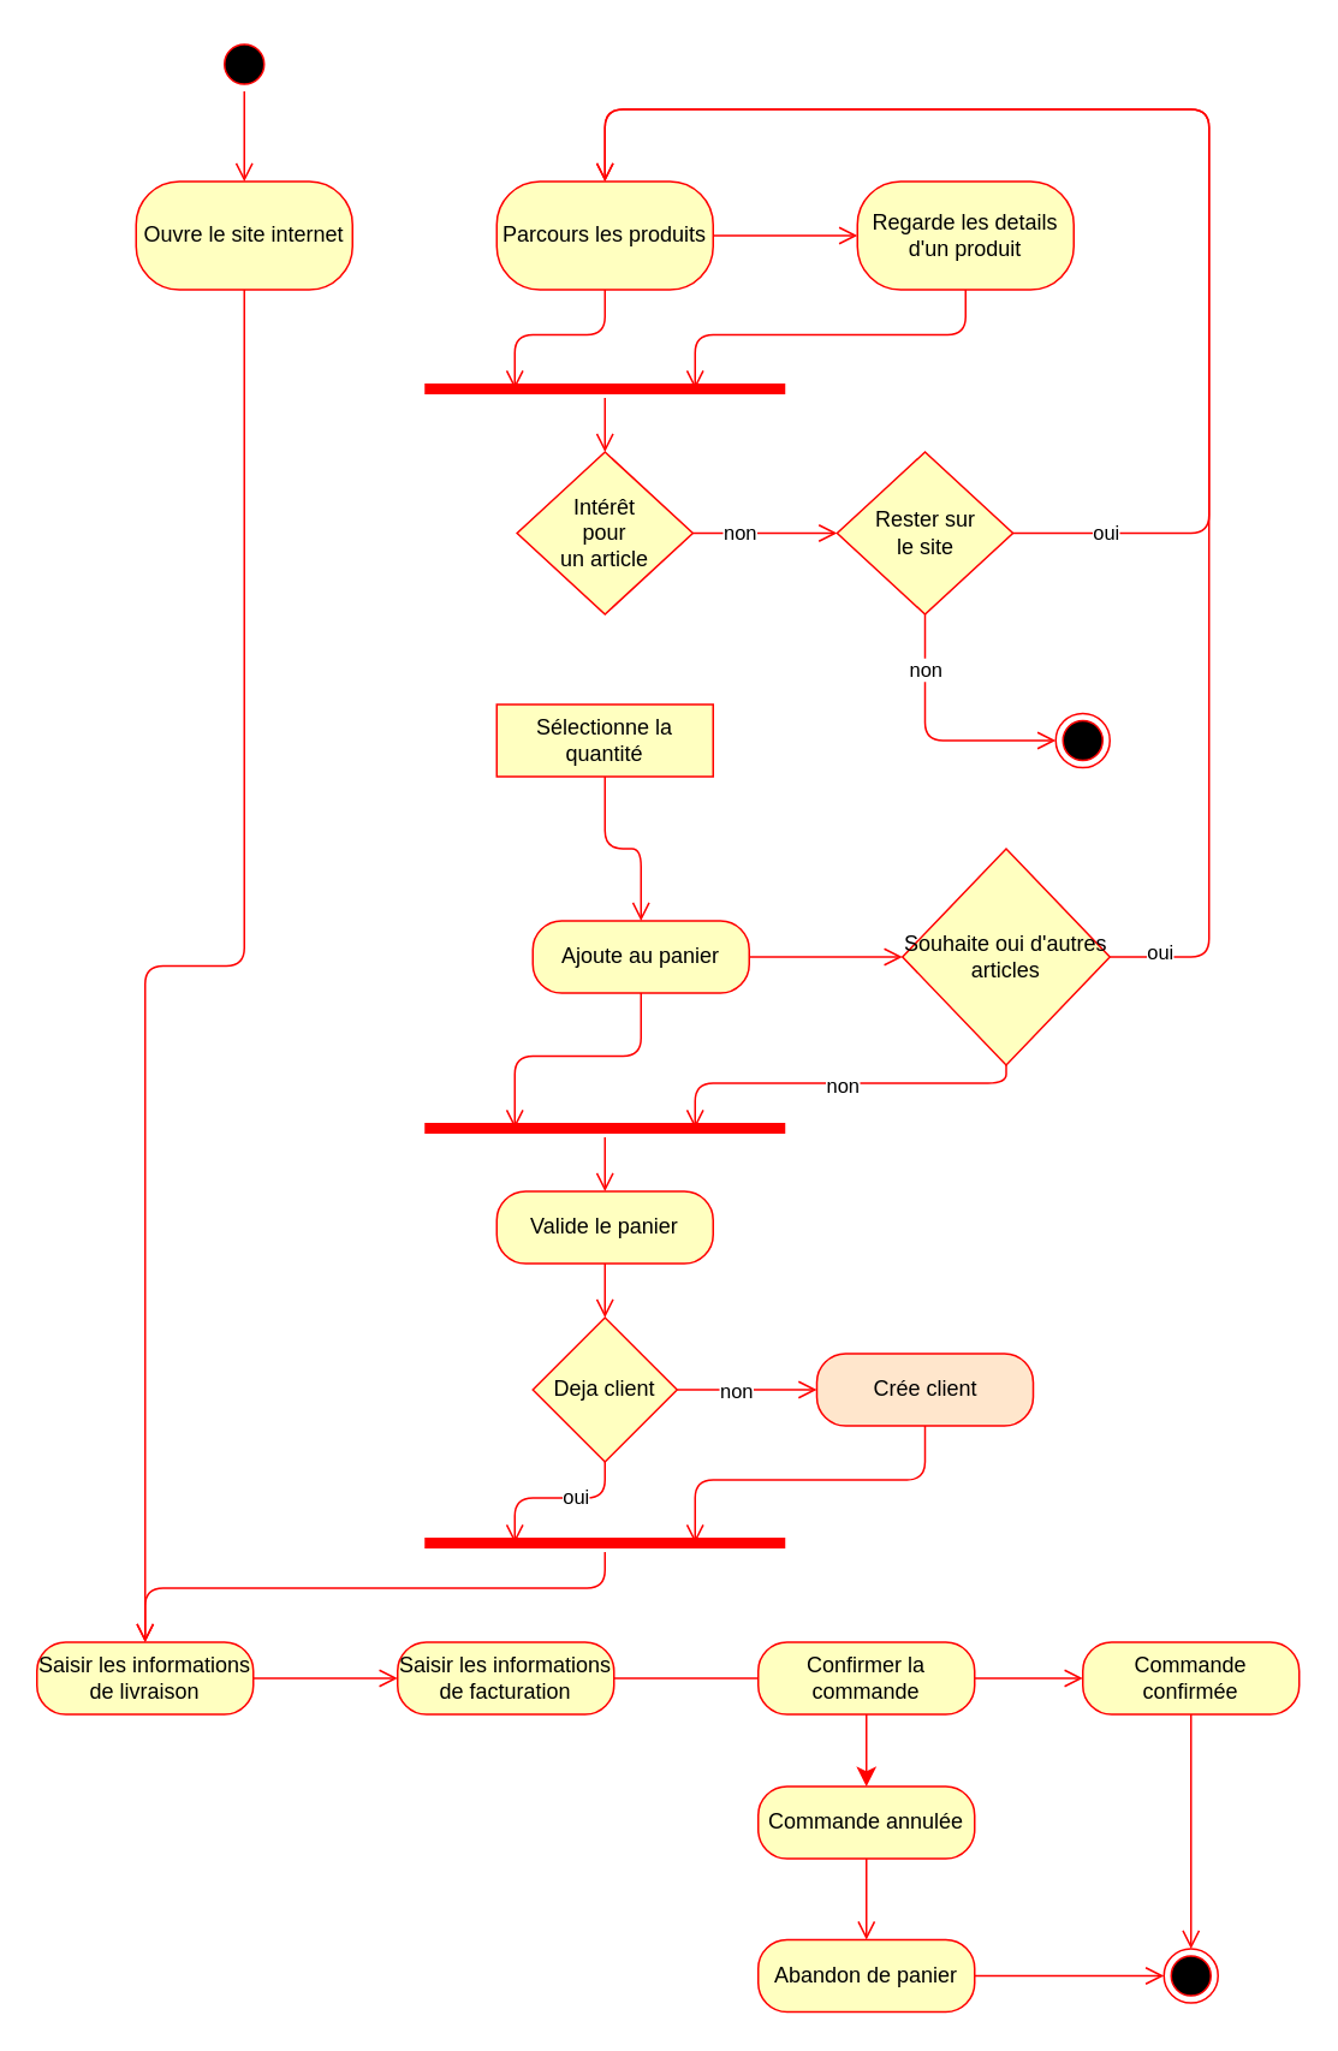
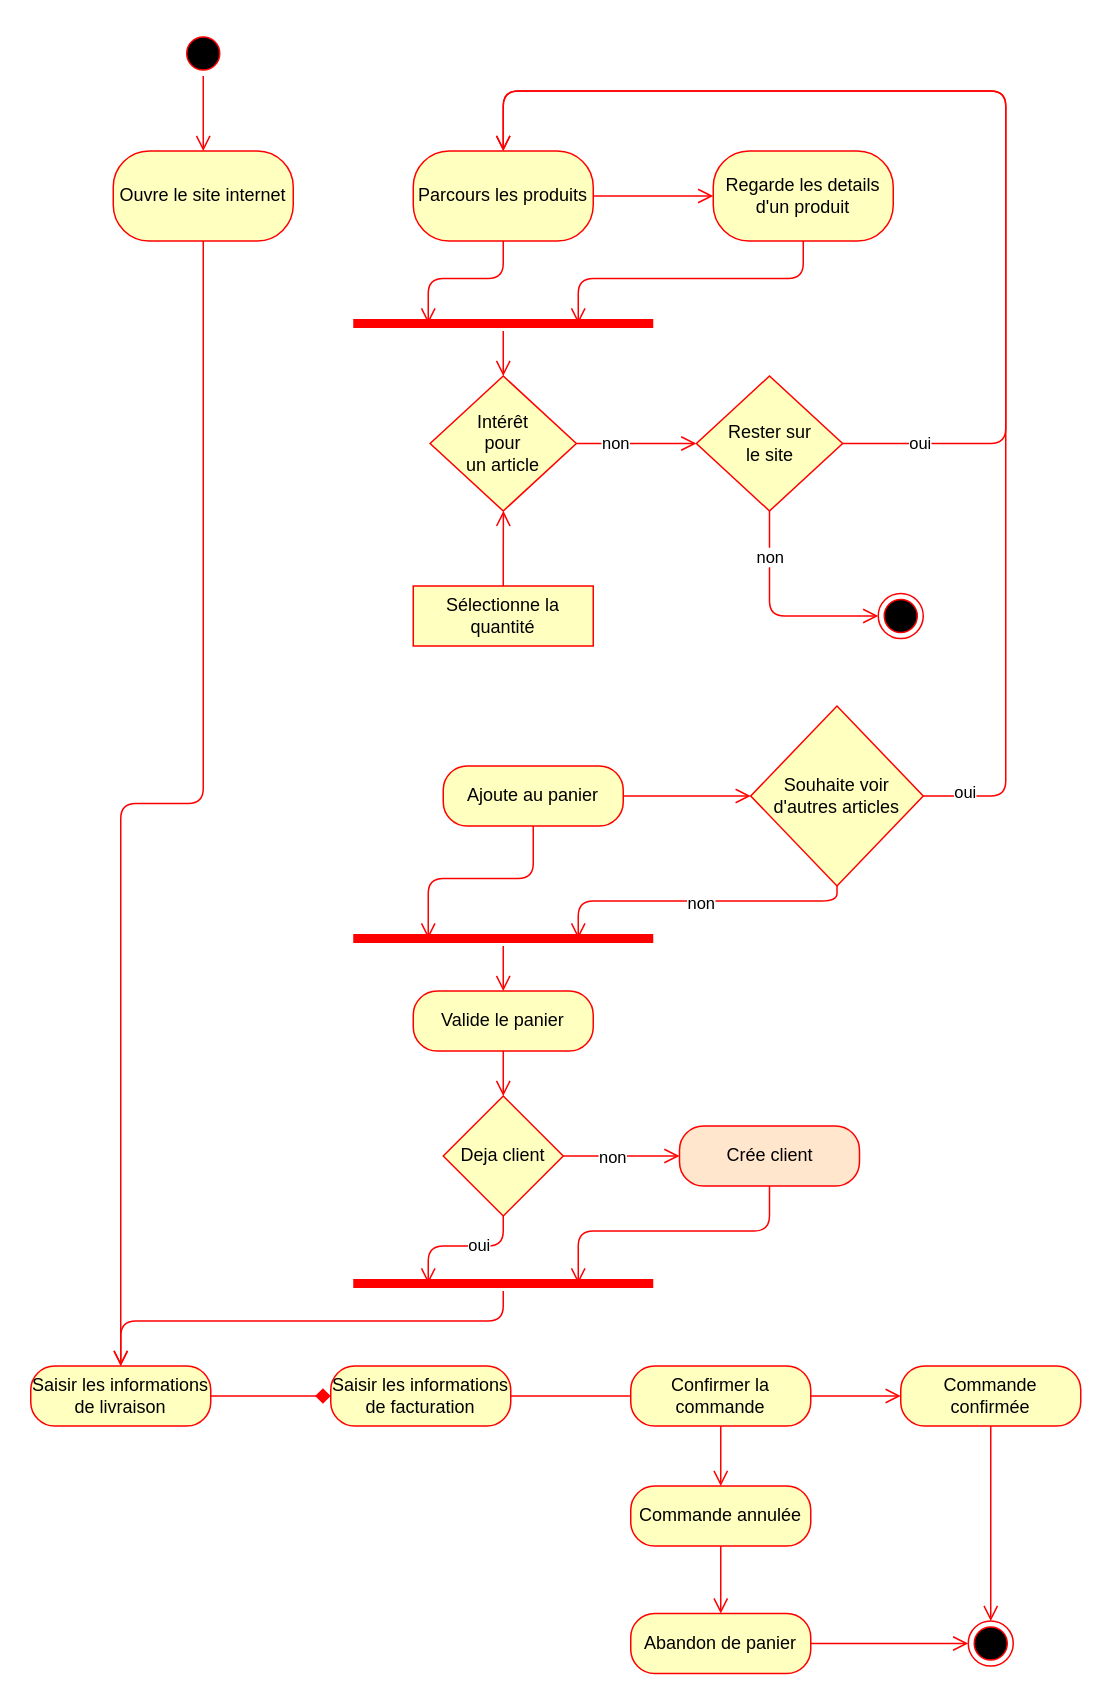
  <mxCell id="0" />
  <mxCell id="1" parent="0" />
  <mxCell id="2" value="" style="ellipse;html=1;shape=endState;fillColor=#000000;strokeColor=#ff0000;" vertex="1" parent="1"><mxGeometry x="585" y="395" width="30" height="30" as="geometry" /></mxCell>
  <mxCell id="3" style="edgeStyle=orthogonalEdgeStyle;rounded=1;orthogonalLoop=1;jettySize=auto;html=1;exitX=0.5;exitY=1;exitDx=0;exitDy=0;entryX=0;entryY=0.5;entryDx=0;entryDy=0;verticalAlign=bottom;strokeColor=#ff0000;endArrow=open;endSize=8;" edge="1" parent="1" source="17" target="2"><mxGeometry relative="1" as="geometry"><mxPoint x="380" y="700" as="sourcePoint" /><mxPoint x="600" y="365" as="targetPoint" /></mxGeometry></mxCell>
  <mxCell id="4" value="non" style="edgeLabel;html=1;align=center;verticalAlign=middle;resizable=0;points=[];" vertex="1" connectable="0" parent="3"><mxGeometry x="-0.109" y="2" relative="1" as="geometry"><mxPoint x="-2.06" y="-32.86" as="offset" /></mxGeometry></mxCell>
  <mxCell id="5" value="" style="edgeStyle=orthogonalEdgeStyle;rounded=1;orthogonalLoop=1;jettySize=auto;html=1;verticalAlign=bottom;strokeColor=#ff0000;endArrow=open;endSize=8;" edge="1" parent="1" source="7" target="11"><mxGeometry relative="1" as="geometry" /></mxCell>
  <mxCell id="6" style="edgeStyle=orthogonalEdgeStyle;rounded=1;orthogonalLoop=1;jettySize=auto;html=1;exitX=0.5;exitY=1;exitDx=0;exitDy=0;entryX=0.25;entryY=0.5;entryDx=0;entryDy=0;entryPerimeter=0;verticalAlign=bottom;strokeColor=#ff0000;endArrow=open;endSize=8;" edge="1" parent="1" source="7" target="55"><mxGeometry relative="1" as="geometry" /></mxCell>
  <mxCell id="7" value="&lt;span&gt;Parcours les produits&lt;/span&gt;" style="whiteSpace=wrap;html=1;rounded=1;strokeColor=#ff0000;fillColor=#ffffc0;arcSize=40;" vertex="1" parent="1"><mxGeometry x="275" y="100" width="120" height="60" as="geometry" /></mxCell>
  <mxCell id="8" value="" style="edgeStyle=orthogonalEdgeStyle;rounded=1;orthogonalLoop=1;jettySize=auto;html=1;verticalAlign=bottom;strokeColor=#ff0000;endArrow=open;endSize=8;" edge="1" parent="1" source="9" target="42"><mxGeometry relative="1" as="geometry" /></mxCell>
  <mxCell id="9" value="Ouvre le site internet" style="whiteSpace=wrap;html=1;rounded=1;strokeColor=#ff0000;fillColor=#ffffc0;arcSize=40;" vertex="1" parent="1"><mxGeometry x="75" y="100" width="120" height="60" as="geometry" /></mxCell>
  <mxCell id="10" style="edgeStyle=orthogonalEdgeStyle;rounded=1;orthogonalLoop=1;jettySize=auto;html=1;exitX=0.5;exitY=1;exitDx=0;exitDy=0;entryX=0.75;entryY=0.5;entryDx=0;entryDy=0;entryPerimeter=0;verticalAlign=bottom;strokeColor=#ff0000;endArrow=open;endSize=8;" edge="1" parent="1" source="11" target="55"><mxGeometry relative="1" as="geometry" /></mxCell>
  <mxCell id="11" value="&lt;span&gt;Regarde les details d'un produit&lt;/span&gt;" style="whiteSpace=wrap;html=1;rounded=1;strokeColor=#ff0000;fillColor=#ffffc0;arcSize=40;" vertex="1" parent="1"><mxGeometry x="475" y="100" width="120" height="60" as="geometry" /></mxCell>
  <mxCell id="12" value="" style="edgeStyle=orthogonalEdgeStyle;rounded=1;orthogonalLoop=1;jettySize=auto;html=1;verticalAlign=bottom;strokeColor=#ff0000;endArrow=open;endSize=8;" edge="1" parent="1" source="14" target="17"><mxGeometry relative="1" as="geometry" /></mxCell>
  <mxCell id="13" value="non" style="edgeLabel;html=1;align=center;verticalAlign=middle;resizable=0;points=[];" vertex="1" connectable="0" parent="12"><mxGeometry x="-0.344" y="1" relative="1" as="geometry"><mxPoint as="offset" /></mxGeometry></mxCell>
  <mxCell id="14" value="&lt;span&gt;Intérêt&lt;/span&gt;&lt;br&gt;&lt;span&gt;pour&lt;/span&gt;&lt;br&gt;&lt;span&gt;un article&lt;/span&gt;" style="rhombus;whiteSpace=wrap;html=1;rounded=1;strokeColor=#ff0000;fillColor=#ffffc0;arcSize=0;" vertex="1" parent="1"><mxGeometry x="286.25" y="250" width="97.5" height="90" as="geometry" /></mxCell>
  <mxCell id="15" style="edgeStyle=orthogonalEdgeStyle;rounded=1;orthogonalLoop=1;jettySize=auto;html=1;exitX=1;exitY=0.5;exitDx=0;exitDy=0;entryX=0.5;entryY=0;entryDx=0;entryDy=0;verticalAlign=bottom;strokeColor=#ff0000;endArrow=open;endSize=8;" edge="1" parent="1" source="17" target="7"><mxGeometry relative="1" as="geometry"><Array as="points"><mxPoint x="670" y="295" /><mxPoint x="670" y="60" /><mxPoint x="335" y="60" /></Array></mxGeometry></mxCell>
  <mxCell id="16" value="oui" style="edgeLabel;html=1;align=center;verticalAlign=middle;resizable=0;points=[];" vertex="1" connectable="0" parent="15"><mxGeometry x="-0.815" y="3" relative="1" as="geometry"><mxPoint x="-14.7" y="2.98" as="offset" /></mxGeometry></mxCell>
  <mxCell id="17" value="Rester sur&lt;br&gt;le site" style="rhombus;whiteSpace=wrap;html=1;rounded=1;strokeColor=#ff0000;fillColor=#ffffc0;arcSize=0;" vertex="1" parent="1"><mxGeometry x="463.75" y="250" width="97.5" height="90" as="geometry" /></mxCell>
- <mxCell id="18" value="" style="edgeStyle=orthogonalEdgeStyle;rounded=1;orthogonalLoop=1;jettySize=auto;html=1;verticalAlign=bottom;strokeColor=#ff0000;endArrow=open;endSize=8;" edge="1" parent="1" source="19" target="24"><mxGeometry relative="1" as="geometry" /></mxCell>
+ <mxCell id="18" value="" style="edgeStyle=orthogonalEdgeStyle;rounded=1;orthogonalLoop=1;jettySize=auto;html=1;verticalAlign=bottom;strokeColor=#ff0000;endArrow=open;endSize=8;" edge="1" parent="1" source="19" target="14"><mxGeometry relative="1" as="geometry" /></mxCell>
  <mxCell id="19" value="Sélectionne la quantité" style="whiteSpace=wrap;html=1;arcSize=40;fontColor=#000000;fillColor=#ffffc0;strokeColor=#ff0000;rounded=0;" vertex="1" parent="1"><mxGeometry x="275" y="390" width="120" height="40" as="geometry" /></mxCell>
  <mxCell id="20" value="" style="edgeStyle=orthogonalEdgeStyle;rounded=1;orthogonalLoop=1;jettySize=auto;html=1;verticalAlign=bottom;strokeColor=#ff0000;endArrow=open;endSize=8;" edge="1" parent="1" source="21" target="9"><mxGeometry relative="1" as="geometry" /></mxCell>
  <mxCell id="21" value="" style="ellipse;html=1;shape=startState;fillColor=#000000;strokeColor=#ff0000;" vertex="1" parent="1"><mxGeometry x="120" y="20" width="30" height="30" as="geometry" /></mxCell>
  <mxCell id="22" value="" style="edgeStyle=orthogonalEdgeStyle;rounded=1;orthogonalLoop=1;jettySize=auto;html=1;verticalAlign=bottom;strokeColor=#ff0000;endArrow=open;endSize=8;" edge="1" parent="1" source="24" target="29"><mxGeometry relative="1" as="geometry" /></mxCell>
  <mxCell id="23" style="edgeStyle=orthogonalEdgeStyle;rounded=1;orthogonalLoop=1;jettySize=auto;html=1;exitX=0.5;exitY=1;exitDx=0;exitDy=0;entryX=0.25;entryY=0.5;entryDx=0;entryDy=0;entryPerimeter=0;verticalAlign=bottom;strokeColor=#ff0000;endArrow=open;endSize=8;" edge="1" parent="1" source="24" target="58"><mxGeometry relative="1" as="geometry" /></mxCell>
  <mxCell id="24" value="Ajoute au panier" style="rounded=1;whiteSpace=wrap;html=1;arcSize=40;fontColor=#000000;fillColor=#ffffc0;strokeColor=#ff0000;" vertex="1" parent="1"><mxGeometry x="295" y="510" width="120" height="40" as="geometry" /></mxCell>
  <mxCell id="25" style="edgeStyle=orthogonalEdgeStyle;rounded=1;orthogonalLoop=1;jettySize=auto;html=1;exitX=1;exitY=0.5;exitDx=0;exitDy=0;entryX=0.5;entryY=0;entryDx=0;entryDy=0;verticalAlign=bottom;strokeColor=#ff0000;endArrow=open;endSize=8;" edge="1" parent="1" source="29" target="7"><mxGeometry relative="1" as="geometry"><Array as="points"><mxPoint x="670" y="530" /><mxPoint x="670" y="60" /><mxPoint x="335" y="60" /></Array></mxGeometry></mxCell>
  <mxCell id="26" value="oui" style="edgeLabel;html=1;align=center;verticalAlign=middle;resizable=0;points=[];" vertex="1" connectable="0" parent="25"><mxGeometry x="-0.939" y="3" relative="1" as="geometry"><mxPoint as="offset" /></mxGeometry></mxCell>
  <mxCell id="27" style="edgeStyle=orthogonalEdgeStyle;rounded=1;orthogonalLoop=1;jettySize=auto;html=1;exitX=0.5;exitY=1;exitDx=0;exitDy=0;entryX=0.75;entryY=0.5;entryDx=0;entryDy=0;entryPerimeter=0;verticalAlign=bottom;strokeColor=#ff0000;endArrow=open;endSize=8;" edge="1" parent="1" source="29" target="58"><mxGeometry relative="1" as="geometry"><Array as="points"><mxPoint x="558" y="600" /><mxPoint x="385" y="600" /></Array></mxGeometry></mxCell>
  <mxCell id="28" value="non" style="edgeLabel;html=1;align=center;verticalAlign=middle;resizable=0;points=[];" vertex="1" connectable="0" parent="27"><mxGeometry x="-0.031" y="1" relative="1" as="geometry"><mxPoint as="offset" /></mxGeometry></mxCell>
- <mxCell id="29" value="Souhaite oui d'autres articles" style="rhombus;whiteSpace=wrap;html=1;rounded=1;strokeColor=#ff0000;fillColor=#ffffc0;arcSize=0;" vertex="1" parent="1"><mxGeometry x="500" y="470" width="115" height="120" as="geometry" /></mxCell>
+ <mxCell id="29" value="Souhaite voir d'autres articles" style="rhombus;whiteSpace=wrap;html=1;rounded=1;strokeColor=#ff0000;fillColor=#ffffc0;arcSize=0;" vertex="1" parent="1"><mxGeometry x="500" y="470" width="115" height="120" as="geometry" /></mxCell>
  <mxCell id="30" value="" style="edgeStyle=orthogonalEdgeStyle;rounded=1;orthogonalLoop=1;jettySize=auto;html=1;verticalAlign=bottom;strokeColor=#ff0000;endArrow=open;endSize=8;" edge="1" parent="1" source="31" target="36"><mxGeometry relative="1" as="geometry" /></mxCell>
  <mxCell id="31" value="Valide le panier" style="rounded=1;whiteSpace=wrap;html=1;arcSize=40;fontColor=#000000;fillColor=#ffffc0;strokeColor=#ff0000;" vertex="1" parent="1"><mxGeometry x="275" y="660" width="120" height="40" as="geometry" /></mxCell>
  <mxCell id="32" value="" style="edgeStyle=orthogonalEdgeStyle;rounded=1;orthogonalLoop=1;jettySize=auto;html=1;verticalAlign=bottom;strokeColor=#ff0000;endArrow=open;endSize=8;" edge="1" parent="1" source="36" target="38"><mxGeometry relative="1" as="geometry" /></mxCell>
  <mxCell id="33" value="non" style="edgeLabel;html=1;align=center;verticalAlign=middle;resizable=0;points=[];" vertex="1" connectable="0" parent="32"><mxGeometry x="-0.174" relative="1" as="geometry"><mxPoint as="offset" /></mxGeometry></mxCell>
  <mxCell id="34" value="" style="edgeStyle=orthogonalEdgeStyle;rounded=1;orthogonalLoop=1;jettySize=auto;html=1;verticalAlign=bottom;strokeColor=#ff0000;endArrow=open;endSize=8;entryX=0.25;entryY=0.5;entryDx=0;entryDy=0;entryPerimeter=0;" edge="1" parent="1" source="36" target="39"><mxGeometry relative="1" as="geometry" /></mxCell>
  <mxCell id="35" value="oui" style="edgeLabel;html=1;align=center;verticalAlign=middle;resizable=0;points=[];" vertex="1" connectable="0" parent="34"><mxGeometry x="-0.212" y="-1" relative="1" as="geometry"><mxPoint as="offset" /></mxGeometry></mxCell>
  <mxCell id="36" value="Deja client" style="rhombus;whiteSpace=wrap;html=1;rounded=1;strokeColor=#ff0000;fillColor=#ffffc0;arcSize=0;" vertex="1" parent="1"><mxGeometry x="295" y="730" width="80" height="80" as="geometry" /></mxCell>
  <mxCell id="37" style="edgeStyle=orthogonalEdgeStyle;rounded=1;orthogonalLoop=1;jettySize=auto;html=1;exitX=0.5;exitY=1;exitDx=0;exitDy=0;entryX=0.75;entryY=0.5;entryDx=0;entryDy=0;entryPerimeter=0;verticalAlign=bottom;strokeColor=#ff0000;endArrow=open;endSize=8;" edge="1" parent="1" source="38" target="39"><mxGeometry relative="1" as="geometry" /></mxCell>
  <mxCell id="38" value="Crée client" style="rounded=1;whiteSpace=wrap;html=1;arcSize=40;fontColor=#000000;fillColor=#ffe6cc;strokeColor=#ff0000;" vertex="1" parent="1"><mxGeometry x="452.5" y="750" width="120" height="40" as="geometry" /></mxCell>
  <mxCell id="39" value="" style="shape=line;html=1;strokeWidth=6;strokeColor=#ff0000;" vertex="1" parent="1"><mxGeometry x="235" y="850" width="200" height="10" as="geometry" /></mxCell>
  <mxCell id="40" value="" style="edgeStyle=orthogonalEdgeStyle;html=1;verticalAlign=bottom;endArrow=open;endSize=8;strokeColor=#ff0000;entryX=0.5;entryY=0;entryDx=0;entryDy=0;" edge="1" source="39" parent="1" target="42"><mxGeometry relative="1" as="geometry"><mxPoint x="335" y="930" as="targetPoint" /><Array as="points"><mxPoint x="335" y="880" /><mxPoint x="80" y="880" /></Array></mxGeometry></mxCell>
- <mxCell id="41" value="" style="edgeStyle=orthogonalEdgeStyle;rounded=1;orthogonalLoop=1;jettySize=auto;html=1;verticalAlign=bottom;strokeColor=#ff0000;endArrow=open;endSize=8;" edge="1" parent="1" source="42" target="44"><mxGeometry relative="1" as="geometry" /></mxCell>
+ <mxCell id="41" value="" style="edgeStyle=orthogonalEdgeStyle;rounded=1;orthogonalLoop=1;jettySize=auto;html=1;verticalAlign=bottom;strokeColor=#ff0000;endArrow=diamond;endSize=8;" edge="1" parent="1" source="42" target="44"><mxGeometry relative="1" as="geometry" /></mxCell>
  <mxCell id="42" value="Saisir les informations de livraison" style="rounded=1;whiteSpace=wrap;html=1;arcSize=40;fontColor=#000000;fillColor=#ffffc0;strokeColor=#ff0000;" vertex="1" parent="1"><mxGeometry x="20" y="910" width="120" height="40" as="geometry" /></mxCell>
  <mxCell id="43" value="" style="edgeStyle=orthogonalEdgeStyle;rounded=1;orthogonalLoop=1;jettySize=auto;html=1;verticalAlign=bottom;strokeColor=#ff0000;endArrow=none;endSize=8;" edge="1" parent="1" source="44" target="47"><mxGeometry relative="1" as="geometry" /></mxCell>
  <mxCell id="44" value="Saisir les informations de facturation" style="rounded=1;whiteSpace=wrap;html=1;arcSize=40;fontColor=#000000;fillColor=#ffffc0;strokeColor=#ff0000;" vertex="1" parent="1"><mxGeometry x="220" y="910" width="120" height="40" as="geometry" /></mxCell>
  <mxCell id="45" value="" style="edgeStyle=orthogonalEdgeStyle;rounded=1;orthogonalLoop=1;jettySize=auto;html=1;verticalAlign=bottom;strokeColor=#ff0000;endArrow=open;endSize=8;entryX=0;entryY=0.5;entryDx=0;entryDy=0;entryPerimeter=0;" edge="1" parent="1" source="47" target="50"><mxGeometry relative="1" as="geometry"><mxPoint x="600" y="970" as="targetPoint" /></mxGeometry></mxCell>
- <mxCell id="46" value="" style="edgeStyle=orthogonalEdgeStyle;rounded=1;orthogonalLoop=1;jettySize=auto;html=1;verticalAlign=bottom;strokeColor=#ff0000;endArrow=classic;endSize=8;" edge="1" parent="1" source="47" target="52"><mxGeometry relative="1" as="geometry" /></mxCell>
+ <mxCell id="46" value="" style="edgeStyle=orthogonalEdgeStyle;rounded=1;orthogonalLoop=1;jettySize=auto;html=1;verticalAlign=bottom;strokeColor=#ff0000;endArrow=open;endSize=8;" edge="1" parent="1" source="47" target="52"><mxGeometry relative="1" as="geometry" /></mxCell>
  <mxCell id="47" value="Confirmer la commande" style="rounded=1;whiteSpace=wrap;html=1;arcSize=40;fontColor=#000000;fillColor=#ffffc0;strokeColor=#ff0000;" vertex="1" parent="1"><mxGeometry x="420" y="910" width="120" height="40" as="geometry" /></mxCell>
  <mxCell id="48" value="" style="edgeStyle=orthogonalEdgeStyle;rounded=1;orthogonalLoop=1;jettySize=auto;html=1;verticalAlign=bottom;strokeColor=#ff0000;endArrow=open;endSize=8;exitX=0.5;exitY=0;exitDx=0;exitDy=0;" edge="1" parent="1" source="50" target="49"><mxGeometry relative="1" as="geometry"><mxPoint x="647.5" y="920" as="sourcePoint" /><Array as="points"><mxPoint x="660" y="1060" /><mxPoint x="660" y="1060" /></Array></mxGeometry></mxCell>
  <mxCell id="49" value="" style="ellipse;html=1;shape=endState;fillColor=#000000;strokeColor=#ff0000;" vertex="1" parent="1"><mxGeometry x="645" y="1080" width="30" height="30" as="geometry" /></mxCell>
  <mxCell id="50" value="Commande confirmée" style="rounded=1;whiteSpace=wrap;html=1;arcSize=40;fontColor=#000000;fillColor=#ffffc0;strokeColor=#ff0000;" vertex="1" parent="1"><mxGeometry x="600" y="910" width="120" height="40" as="geometry" /></mxCell>
  <mxCell id="51" value="" style="edgeStyle=orthogonalEdgeStyle;rounded=1;orthogonalLoop=1;jettySize=auto;html=1;verticalAlign=bottom;strokeColor=#ff0000;endArrow=open;endSize=8;" edge="1" parent="1" source="52" target="54"><mxGeometry relative="1" as="geometry" /></mxCell>
  <mxCell id="52" value="Commande annulée" style="rounded=1;whiteSpace=wrap;html=1;arcSize=40;fontColor=#000000;fillColor=#ffffc0;strokeColor=#ff0000;" vertex="1" parent="1"><mxGeometry x="420" y="990" width="120" height="40" as="geometry" /></mxCell>
  <mxCell id="53" value="" style="edgeStyle=orthogonalEdgeStyle;html=1;verticalAlign=bottom;endArrow=open;endSize=8;strokeColor=#ff0000;entryX=0;entryY=0.5;entryDx=0;entryDy=0;exitX=1;exitY=0.5;exitDx=0;exitDy=0;" edge="1" source="54" parent="1" target="49"><mxGeometry relative="1" as="geometry"><mxPoint x="480" y="1130" as="targetPoint" /></mxGeometry></mxCell>
  <mxCell id="54" value="Abandon de panier" style="rounded=1;whiteSpace=wrap;html=1;arcSize=40;fontColor=#000000;fillColor=#ffffc0;strokeColor=#ff0000;" vertex="1" parent="1"><mxGeometry x="420" y="1075" width="120" height="40" as="geometry" /></mxCell>
  <mxCell id="55" value="" style="shape=line;html=1;strokeWidth=6;strokeColor=#ff0000;" vertex="1" parent="1"><mxGeometry x="235" y="210" width="200" height="10" as="geometry" /></mxCell>
  <mxCell id="56" value="" style="edgeStyle=orthogonalEdgeStyle;html=1;verticalAlign=bottom;endArrow=open;endSize=8;strokeColor=#ff0000;entryX=0.5;entryY=0;entryDx=0;entryDy=0;" edge="1" source="55" parent="1" target="14"><mxGeometry relative="1" as="geometry"><mxPoint x="260" y="320" as="targetPoint" /></mxGeometry></mxCell>
  <mxCell id="57" value="" style="edgeStyle=orthogonalEdgeStyle;rounded=1;orthogonalLoop=1;jettySize=auto;html=1;verticalAlign=bottom;strokeColor=#ff0000;endArrow=open;endSize=8;" edge="1" parent="1" source="58" target="31"><mxGeometry relative="1" as="geometry" /></mxCell>
  <mxCell id="58" value="" style="shape=line;html=1;strokeWidth=6;strokeColor=#ff0000;" vertex="1" parent="1"><mxGeometry x="235" y="620" width="200" height="10" as="geometry" /></mxCell>
